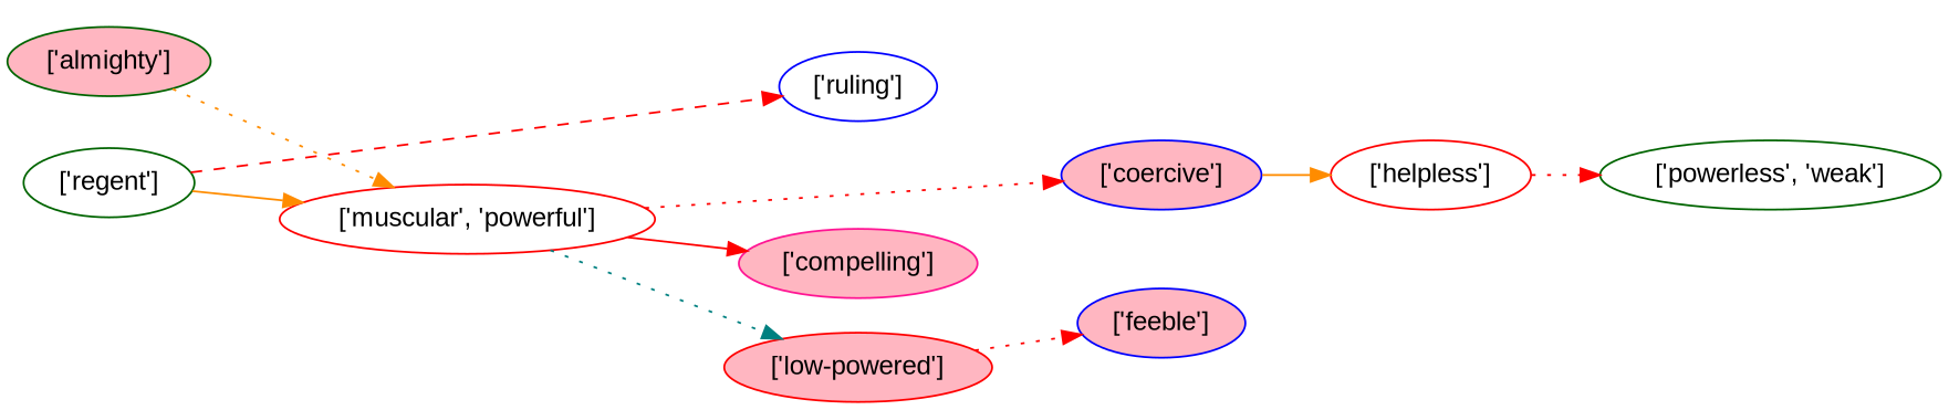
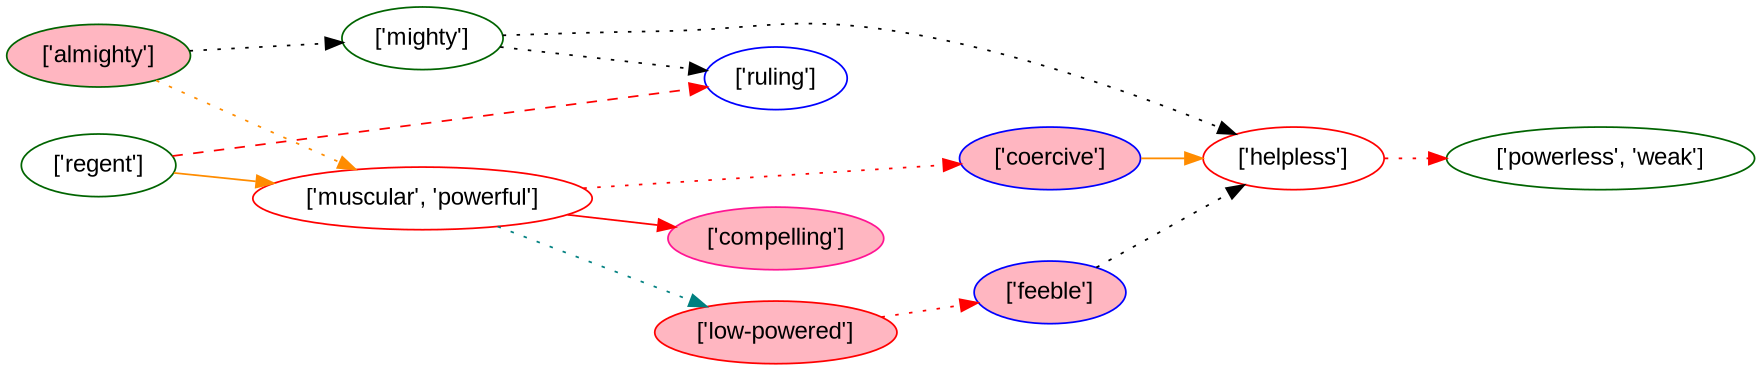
  strict digraph {
    fontname="Liberation Sans"
    rankdir=LR
    node [color=darkgreen fillcolor=white fontname="Liberation Sans" style=filled]
    edge [color=red fontname="Liberation Sans" style=dotted]
    "['low-powered']" [color=red fillcolor=lightpink]
    "['feeble']" [color=blue fillcolor=lightpink]
    "['helpless']" [color=red]
    "['powerless', 'weak']"
    "['coercive']" [color=blue fillcolor=lightpink]
+   "['mighty']"
    "['ruling']" [color=blue]
    "['regent']"
    "['muscular', 'powerful']" [color=red]
    "['compelling']" [color=deeppink fillcolor=lightpink]
    "['almighty']" [fillcolor=lightpink]
    "['low-powered']" -> "['feeble']"
+   "['feeble']" -> "['helpless']" [color=black]
    "['helpless']" -> "['powerless', 'weak']"
    "['coercive']" -> "['helpless']" [color=darkorange style=solid]
+   "['mighty']" -> "['helpless']" [color=black]
+   "['mighty']" -> "['ruling']" [color=black]
    "['regent']" -> "['ruling']" [style=dashed]
    "['regent']" -> "['muscular', 'powerful']" [color=darkorange style=solid]
    "['muscular', 'powerful']" -> "['low-powered']" [color=teal]
    "['muscular', 'powerful']" -> "['coercive']"
    "['muscular', 'powerful']" -> "['compelling']" [style=solid]
+   "['almighty']" -> "['mighty']" [color=black]
    "['almighty']" -> "['muscular', 'powerful']" [color=darkorange]
  }
